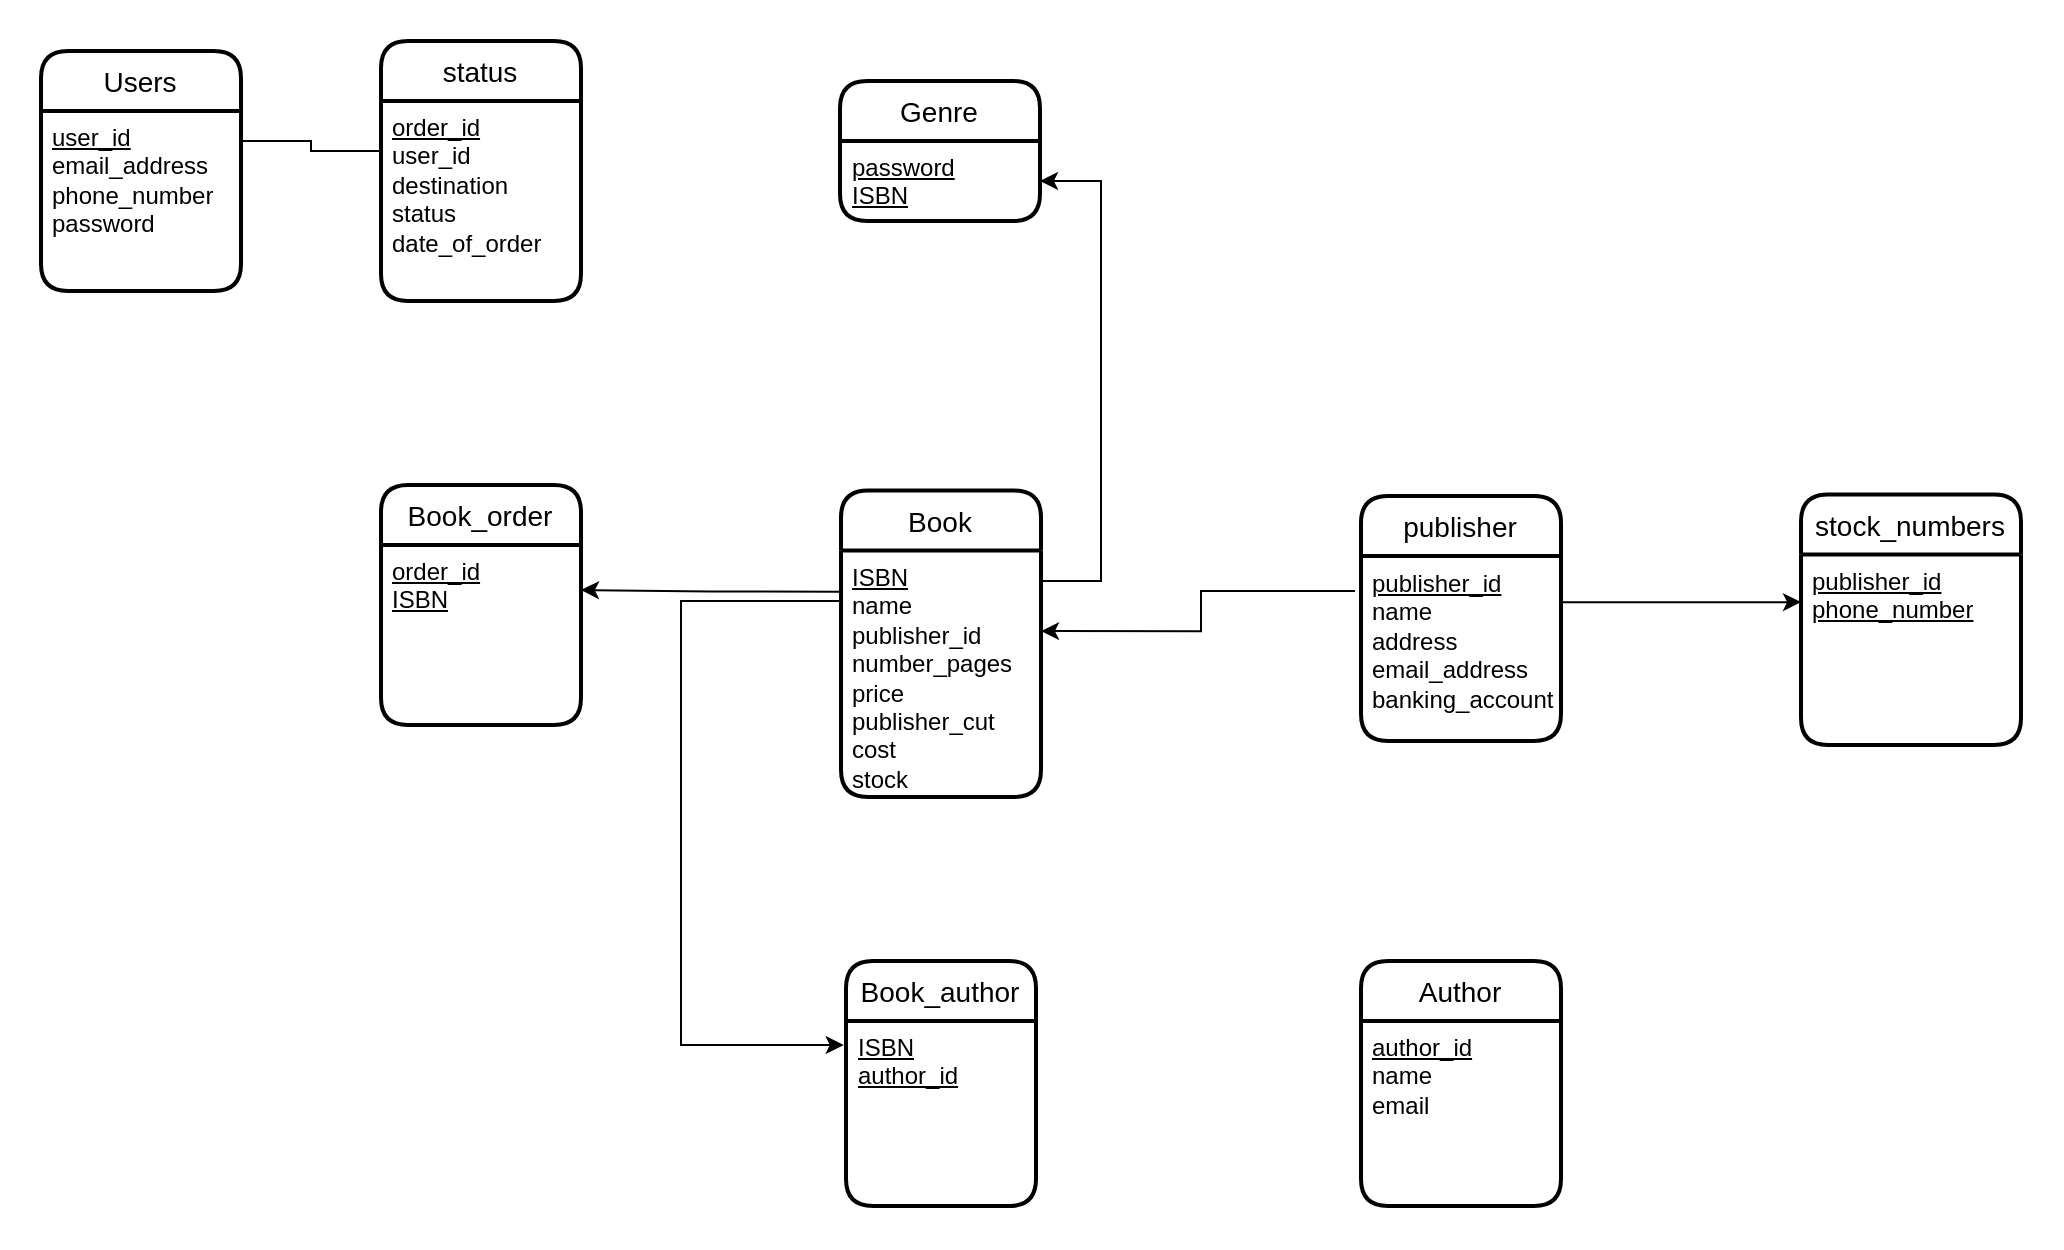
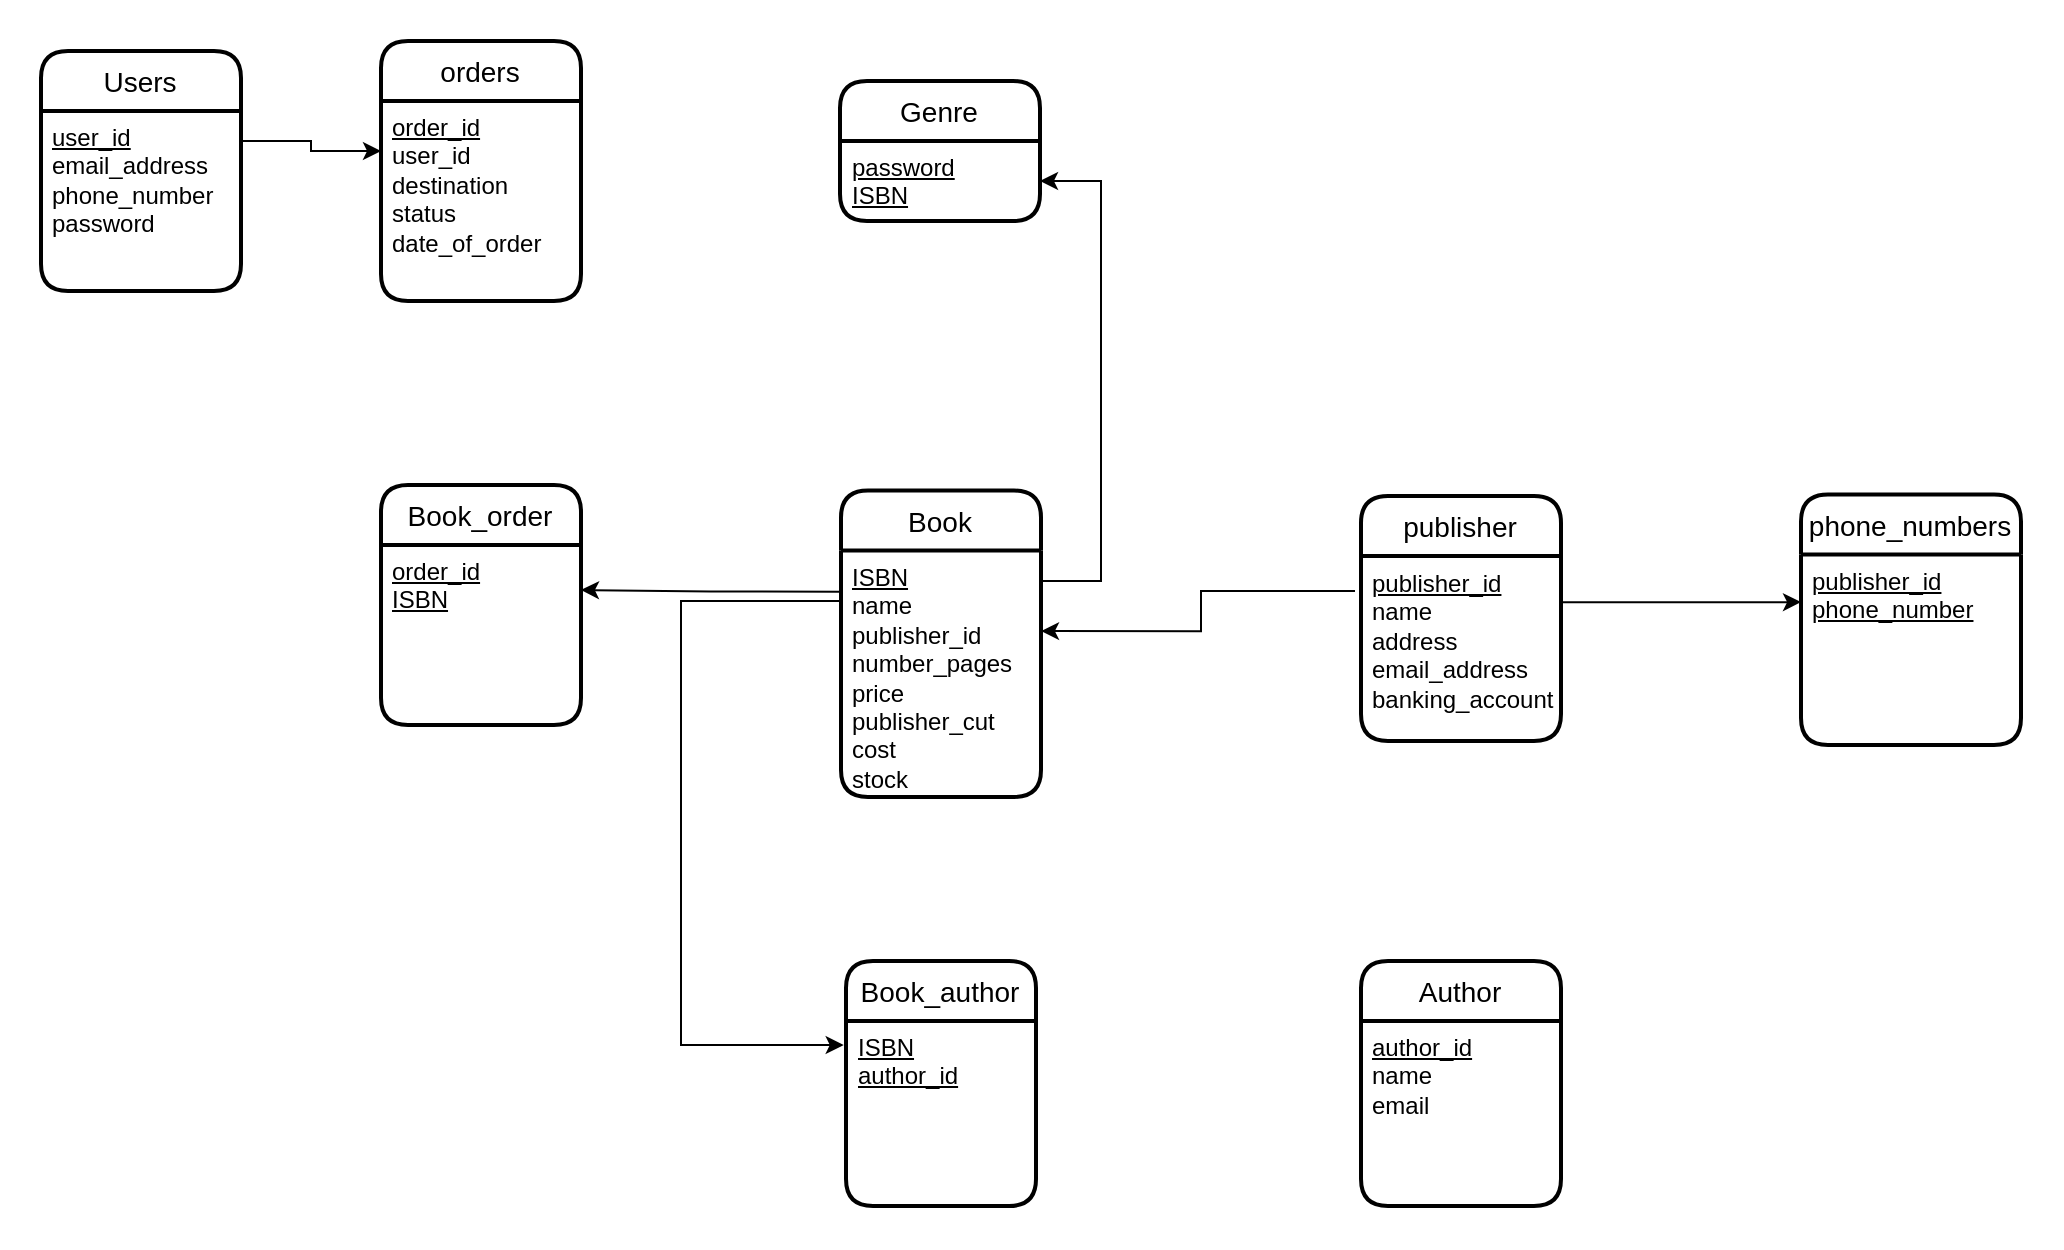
  <mxCell id="0" />
  <mxCell id="1" parent="0" />
- <mxCell id="2" value="status" style="swimlane;childLayout=stackLayout;horizontal=1;startSize=30;horizontalStack=0;rounded=1;fontSize=14;fontStyle=0;strokeWidth=2;resizeParent=0;resizeLast=1;shadow=0;dashed=0;align=center;" parent="1" vertex="1"><mxGeometry x="190" y="20" width="100" height="130" as="geometry" /></mxCell>
+ <mxCell id="2" value="orders" style="swimlane;childLayout=stackLayout;horizontal=1;startSize=30;horizontalStack=0;rounded=1;fontSize=14;fontStyle=0;strokeWidth=2;resizeParent=0;resizeLast=1;shadow=0;dashed=0;align=center;" parent="1" vertex="1"><mxGeometry x="190" y="20" width="100" height="130" as="geometry" /></mxCell>
  <mxCell id="3" value="&lt;u&gt;order_id&lt;/u&gt;&lt;br&gt;user_id&lt;br&gt;destination&lt;br&gt;status&lt;br&gt;date_of_order" style="align=left;strokeColor=none;fillColor=none;spacingLeft=4;fontSize=12;verticalAlign=top;resizable=0;rotatable=0;part=1;fontStyle=0;html=1;" parent="2" vertex="1"><mxGeometry y="30" width="100" height="100" as="geometry" /></mxCell>
  <mxCell id="4" style="edgeStyle=none;rounded=0;orthogonalLoop=1;jettySize=auto;html=1;exitX=0.5;exitY=1;exitDx=0;exitDy=0;exitPerimeter=0;endArrow=none;endFill=0;" parent="1" edge="1"><mxGeometry relative="1" as="geometry"><mxPoint x="507.5" y="140" as="sourcePoint" /><mxPoint x="507.5" y="140" as="targetPoint" /></mxGeometry></mxCell>
  <mxCell id="5" value="Book" style="swimlane;childLayout=stackLayout;horizontal=1;startSize=30;horizontalStack=0;rounded=1;fontSize=14;fontStyle=0;strokeWidth=2;resizeParent=0;resizeLast=1;shadow=0;dashed=0;align=center;" parent="1" vertex="1"><mxGeometry x="420" y="244.75" width="100" height="153.25" as="geometry" /></mxCell>
  <mxCell id="6" value="&lt;u&gt;ISBN&lt;/u&gt;&lt;br&gt;name&lt;br&gt;publisher_id&lt;br&gt;number_pages&lt;br&gt;price&lt;br&gt;publisher_cut&lt;br&gt;cost&lt;br&gt;stock" style="align=left;strokeColor=none;fillColor=none;spacingLeft=4;fontSize=12;verticalAlign=top;resizable=0;rotatable=0;part=1;html=1;" parent="5" vertex="1"><mxGeometry y="30" width="100" height="123.25" as="geometry" /></mxCell>
- <mxCell id="7" style="edgeStyle=orthogonalEdgeStyle;rounded=0;orthogonalLoop=1;jettySize=auto;html=1;entryX=0;entryY=0.25;entryDx=0;entryDy=0;endArrow=none;endFill=1;exitX=0.99;exitY=0.167;exitDx=0;exitDy=0;exitPerimeter=0;" parent="1" source="9" target="3" edge="1"><mxGeometry relative="1" as="geometry" /></mxCell>
+ <mxCell id="7" style="edgeStyle=orthogonalEdgeStyle;rounded=0;orthogonalLoop=1;jettySize=auto;html=1;entryX=0;entryY=0.25;entryDx=0;entryDy=0;endArrow=classic;endFill=1;exitX=0.99;exitY=0.167;exitDx=0;exitDy=0;exitPerimeter=0;" parent="1" source="9" target="3" edge="1"><mxGeometry relative="1" as="geometry" /></mxCell>
  <mxCell id="8" value="Users" style="swimlane;childLayout=stackLayout;horizontal=1;startSize=30;horizontalStack=0;rounded=1;fontSize=14;fontStyle=0;strokeWidth=2;resizeParent=0;resizeLast=1;shadow=0;dashed=0;align=center;" parent="1" vertex="1"><mxGeometry x="20" y="25" width="100" height="120" as="geometry" /></mxCell>
  <mxCell id="9" value="&lt;u&gt;user_id&lt;/u&gt;&lt;br&gt;email_address&lt;br&gt;phone_number&lt;br&gt;password&lt;br&gt;" style="align=left;strokeColor=none;fillColor=none;spacingLeft=4;fontSize=12;verticalAlign=top;resizable=0;rotatable=0;part=1;fontStyle=0;html=1;" parent="8" vertex="1"><mxGeometry y="30" width="100" height="90" as="geometry" /></mxCell>
  <mxCell id="10" value="Book_order" style="swimlane;childLayout=stackLayout;horizontal=1;startSize=30;horizontalStack=0;rounded=1;fontSize=14;fontStyle=0;strokeWidth=2;resizeParent=0;resizeLast=1;shadow=0;dashed=0;align=center;" parent="1" vertex="1"><mxGeometry x="190" y="242" width="100" height="120" as="geometry" /></mxCell>
  <mxCell id="11" value="&lt;u&gt;order_id&lt;br&gt;ISBN&lt;/u&gt;" style="align=left;strokeColor=none;fillColor=none;spacingLeft=4;fontSize=12;verticalAlign=top;resizable=0;rotatable=0;part=1;html=1;" parent="10" vertex="1"><mxGeometry y="30" width="100" height="90" as="geometry" /></mxCell>
  <mxCell id="12" style="edgeStyle=orthogonalEdgeStyle;rounded=0;orthogonalLoop=1;jettySize=auto;html=1;exitX=0;exitY=0.167;exitDx=0;exitDy=0;entryX=1;entryY=0.25;entryDx=0;entryDy=0;exitPerimeter=0;" parent="1" source="6" target="11" edge="1"><mxGeometry relative="1" as="geometry" /></mxCell>
  <mxCell id="13" value="Book_author" style="swimlane;childLayout=stackLayout;horizontal=1;startSize=30;horizontalStack=0;rounded=1;fontSize=14;fontStyle=0;strokeWidth=2;resizeParent=0;resizeLast=1;shadow=0;dashed=0;align=center;" parent="1" vertex="1"><mxGeometry x="422.5" y="480" width="95" height="122.5" as="geometry" /></mxCell>
  <mxCell id="14" value="&lt;u&gt;ISBN&lt;/u&gt;&lt;br&gt;&lt;u&gt;author_id&lt;/u&gt;" style="align=left;strokeColor=none;fillColor=none;spacingLeft=4;fontSize=12;verticalAlign=top;resizable=0;rotatable=0;part=1;html=1;" parent="13" vertex="1"><mxGeometry y="30" width="95" height="92.5" as="geometry" /></mxCell>
  <mxCell id="15" style="edgeStyle=orthogonalEdgeStyle;rounded=0;orthogonalLoop=1;jettySize=auto;html=1;exitX=0;exitY=0.25;exitDx=0;exitDy=0;entryX=-0.012;entryY=0.13;entryDx=0;entryDy=0;entryPerimeter=0;" parent="1" source="6" target="14" edge="1"><mxGeometry relative="1" as="geometry"><Array as="points"><mxPoint x="420" y="300" /><mxPoint x="340" y="300" /><mxPoint x="340" y="522" /></Array></mxGeometry></mxCell>
  <mxCell id="16" value="Author" style="swimlane;childLayout=stackLayout;horizontal=1;startSize=30;horizontalStack=0;rounded=1;fontSize=14;fontStyle=0;strokeWidth=2;resizeParent=0;resizeLast=1;shadow=0;dashed=0;align=center;" parent="1" vertex="1"><mxGeometry x="680" y="480" width="100" height="122.5" as="geometry" /></mxCell>
  <mxCell id="17" value="&lt;u&gt;author_id&lt;/u&gt;&lt;br&gt;name&lt;br&gt;email" style="align=left;strokeColor=none;fillColor=none;spacingLeft=4;fontSize=12;verticalAlign=top;resizable=0;rotatable=0;part=1;html=1;" parent="16" vertex="1"><mxGeometry y="30" width="100" height="92.5" as="geometry" /></mxCell>
  <mxCell id="18" value="publisher" style="swimlane;childLayout=stackLayout;horizontal=1;startSize=30;horizontalStack=0;rounded=1;fontSize=14;fontStyle=0;strokeWidth=2;resizeParent=0;resizeLast=1;shadow=0;dashed=0;align=center;" parent="1" vertex="1"><mxGeometry x="680" y="247.5" width="100" height="122.5" as="geometry" /></mxCell>
  <mxCell id="19" value="&lt;u&gt;publisher_id&lt;br&gt;&lt;/u&gt;name&lt;br&gt;address&lt;br&gt;email_address&lt;br&gt;banking_account" style="align=left;strokeColor=none;fillColor=none;spacingLeft=4;fontSize=12;verticalAlign=top;resizable=0;rotatable=0;part=1;html=1;" parent="18" vertex="1"><mxGeometry y="30" width="100" height="92.5" as="geometry" /></mxCell>
  <mxCell id="20" style="edgeStyle=orthogonalEdgeStyle;rounded=0;orthogonalLoop=1;jettySize=auto;html=1;exitX=-0.03;exitY=0.189;exitDx=0;exitDy=0;entryX=1;entryY=0.327;entryDx=0;entryDy=0;entryPerimeter=0;exitPerimeter=0;" parent="1" source="19" target="6" edge="1"><mxGeometry relative="1" as="geometry" /></mxCell>
- <mxCell id="21" value="stock_numbers" style="swimlane;childLayout=stackLayout;horizontal=1;startSize=30;horizontalStack=0;rounded=1;fontSize=14;fontStyle=0;strokeWidth=2;resizeParent=0;resizeLast=1;shadow=0;dashed=0;align=center;" parent="1" vertex="1"><mxGeometry x="900" y="246.75" width="110" height="125.25" as="geometry" /></mxCell>
+ <mxCell id="21" value="phone_numbers" style="swimlane;childLayout=stackLayout;horizontal=1;startSize=30;horizontalStack=0;rounded=1;fontSize=14;fontStyle=0;strokeWidth=2;resizeParent=0;resizeLast=1;shadow=0;dashed=0;align=center;" parent="1" vertex="1"><mxGeometry x="900" y="246.75" width="110" height="125.25" as="geometry" /></mxCell>
  <mxCell id="22" value="&lt;u&gt;publisher_id&lt;br&gt;phone_number&lt;/u&gt;" style="align=left;strokeColor=none;fillColor=none;spacingLeft=4;fontSize=12;verticalAlign=top;resizable=0;rotatable=0;part=1;html=1;" parent="21" vertex="1"><mxGeometry y="30" width="110" height="95.25" as="geometry" /></mxCell>
  <mxCell id="23" style="edgeStyle=orthogonalEdgeStyle;rounded=0;orthogonalLoop=1;jettySize=auto;html=1;exitX=1;exitY=0.25;exitDx=0;exitDy=0;entryX=0;entryY=0.25;entryDx=0;entryDy=0;" parent="1" source="19" target="22" edge="1"><mxGeometry relative="1" as="geometry" /></mxCell>
  <mxCell id="24" value="Genre" style="swimlane;childLayout=stackLayout;horizontal=1;startSize=30;horizontalStack=0;rounded=1;fontSize=14;fontStyle=0;strokeWidth=2;resizeParent=0;resizeLast=1;shadow=0;dashed=0;align=center;" parent="1" vertex="1"><mxGeometry x="419.5" y="40" width="100" height="70" as="geometry" /></mxCell>
  <mxCell id="25" value="&lt;u&gt;password&lt;br&gt;ISBN&lt;br&gt;&lt;/u&gt;" style="align=left;strokeColor=none;fillColor=none;spacingLeft=4;fontSize=12;verticalAlign=top;resizable=0;rotatable=0;part=1;html=1;" parent="24" vertex="1"><mxGeometry y="30" width="100" height="40" as="geometry" /></mxCell>
  <mxCell id="26" style="edgeStyle=orthogonalEdgeStyle;rounded=0;orthogonalLoop=1;jettySize=auto;html=1;entryX=1;entryY=0.124;entryDx=0;entryDy=0;endArrow=classic;endFill=1;entryPerimeter=0;strokeColor=none;" parent="1" source="25" target="6" edge="1"><mxGeometry relative="1" as="geometry" /></mxCell>
  <mxCell id="27" style="edgeStyle=orthogonalEdgeStyle;rounded=0;orthogonalLoop=1;jettySize=auto;html=1;entryX=1;entryY=0.5;entryDx=0;entryDy=0;endArrow=classic;endFill=1;" edge="1" parent="1" source="6" target="25"><mxGeometry relative="1" as="geometry"><Array as="points"><mxPoint x="550" y="290" /><mxPoint x="550" y="90" /></Array></mxGeometry></mxCell>
